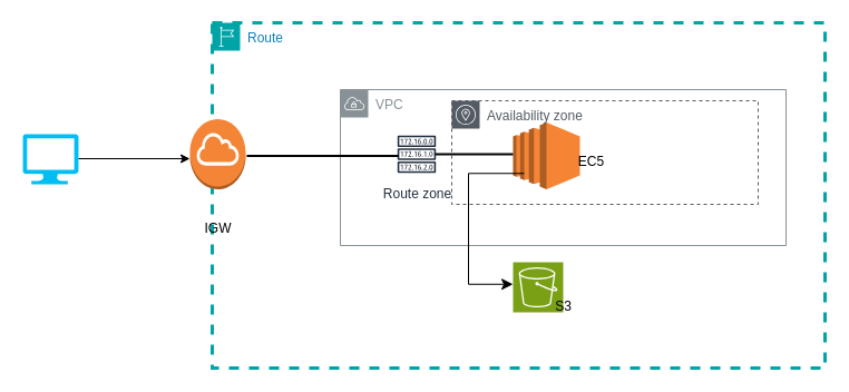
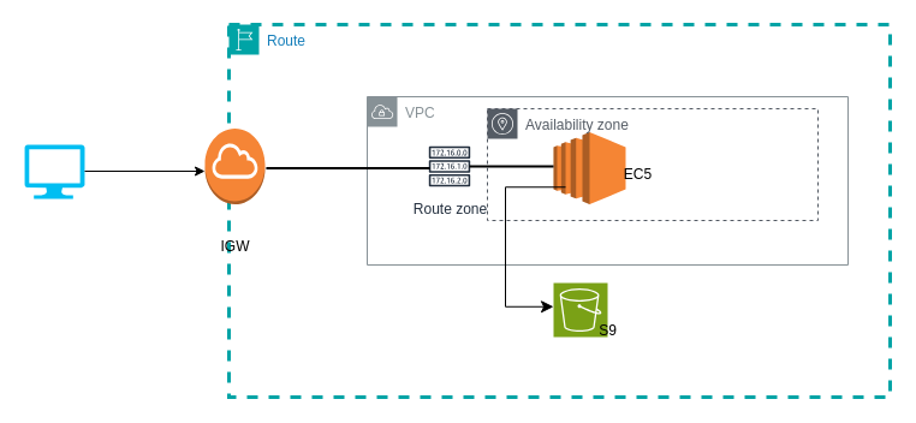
  <mxCell id="0" />
  <mxCell id="1" parent="0" />
  <mxCell id="2" value="Route" style="points=[[0,0],[0.25,0],[0.5,0],[0.75,0],[1,0],[1,0.25],[1,0.5],[1,0.75],[1,1],[0.75,1],[0.5,1],[0.25,1],[0,1],[0,0.75],[0,0.5],[0,0.25]];outlineConnect=0;gradientColor=none;html=1;whiteSpace=wrap;fontSize=12;fontStyle=0;container=1;pointerEvents=0;collapsible=0;recursiveResize=0;shape=mxgraph.aws4.group;grIcon=mxgraph.aws4.group_region;strokeColor=#00A4A6;fillColor=none;verticalAlign=top;align=left;spacingLeft=30;fontColor=#147EBA;dashed=1;strokeWidth=3;" vertex="1" parent="1"><mxGeometry x="190" y="20" width="550" height="310" as="geometry" /></mxCell>
  <mxCell id="3" value="VPC" style="sketch=0;outlineConnect=0;gradientColor=none;html=1;whiteSpace=wrap;fontSize=12;fontStyle=0;shape=mxgraph.aws4.group;grIcon=mxgraph.aws4.group_vpc;strokeColor=#879196;fillColor=none;verticalAlign=top;align=left;spacingLeft=30;fontColor=#879196;dashed=0;" vertex="1" parent="2"><mxGeometry x="115" y="60" width="400" height="140" as="geometry" /></mxCell>
  <mxCell id="4" value="" style="outlineConnect=0;dashed=0;verticalLabelPosition=bottom;verticalAlign=top;align=center;html=1;shape=mxgraph.aws3.ec2;fillColor=#F58534;gradientColor=none;" vertex="1" parent="2"><mxGeometry x="270" y="89.5" width="60" height="60" as="geometry" /></mxCell>
  <mxCell id="5" value="" style="sketch=0;points=[[0,0,0],[0.25,0,0],[0.5,0,0],[0.75,0,0],[1,0,0],[0,1,0],[0.25,1,0],[0.5,1,0],[0.75,1,0],[1,1,0],[0,0.25,0],[0,0.5,0],[0,0.75,0],[1,0.25,0],[1,0.5,0],[1,0.75,0]];outlineConnect=0;fontColor=#232F3E;fillColor=#7AA116;strokeColor=#ffffff;dashed=0;verticalLabelPosition=bottom;verticalAlign=top;align=center;html=1;fontSize=12;fontStyle=0;aspect=fixed;shape=mxgraph.aws4.resourceIcon;resIcon=mxgraph.aws4.s3;" vertex="1" parent="2"><mxGeometry x="270" y="215.06" width="45" height="45" as="geometry" /></mxCell>
  <mxCell id="6" value="" style="outlineConnect=0;dashed=0;verticalLabelPosition=bottom;verticalAlign=top;align=center;html=1;shape=mxgraph.aws3.internet_gateway;fillColor=#F58536;gradientColor=none;" vertex="1" parent="2"><mxGeometry x="-20" y="86.5" width="50" height="63" as="geometry" /></mxCell>
  <mxCell id="7" value="Route zone" style="sketch=0;outlineConnect=0;fontColor=#232F3E;gradientColor=none;strokeColor=#232F3E;fillColor=#ffffff;dashed=0;verticalLabelPosition=bottom;verticalAlign=top;align=center;html=1;fontSize=12;fontStyle=0;aspect=fixed;shape=mxgraph.aws4.resourceIcon;resIcon=mxgraph.aws4.route_table;" vertex="1" parent="2"><mxGeometry x="162" y="96.5" width="43" height="43" as="geometry" /></mxCell>
  <mxCell id="8" value="" style="edgeStyle=elbowEdgeStyle;elbow=horizontal;endArrow=classic;html=1;curved=0;rounded=0;endSize=8;startSize=8;" edge="1" parent="2"><mxGeometry width="50" height="50" relative="1" as="geometry"><mxPoint x="280" y="135.25" as="sourcePoint" /><mxPoint x="270" y="234.75" as="targetPoint" /><Array as="points"><mxPoint x="230" y="172.25" /></Array></mxGeometry></mxCell>
  <mxCell id="9" value="" style="line;strokeWidth=2;direction=south;html=1;rotation=-90;" vertex="1" parent="2"><mxGeometry x="94" y="51.44" width="10" height="136.12" as="geometry" /></mxCell>
  <mxCell id="10" value="EC5" style="text;html=1;align=center;verticalAlign=middle;resizable=0;points=[];autosize=1;strokeColor=none;fillColor=none;" vertex="1" parent="2"><mxGeometry x="315" y="109.5" width="50" height="30" as="geometry" /></mxCell>
- <mxCell id="11" value="S3" style="text;html=1;align=center;verticalAlign=middle;resizable=0;points=[];autosize=1;strokeColor=none;fillColor=none;" vertex="1" parent="2"><mxGeometry x="295" y="240" width="40" height="30" as="geometry" /></mxCell>
+ <mxCell id="11" value="S9" style="text;html=1;align=center;verticalAlign=middle;resizable=0;points=[];autosize=1;strokeColor=none;fillColor=none;" vertex="1" parent="2"><mxGeometry x="295" y="240" width="40" height="30" as="geometry" /></mxCell>
  <mxCell id="12" value="IGW" style="text;html=1;align=center;verticalAlign=middle;resizable=0;points=[];autosize=1;strokeColor=none;fillColor=none;" vertex="1" parent="2"><mxGeometry x="-20" y="170" width="50" height="30" as="geometry" /></mxCell>
  <mxCell id="13" value="" style="line;strokeWidth=2;html=1;" vertex="1" parent="2"><mxGeometry x="200" y="63" width="70" height="110" as="geometry" /></mxCell>
  <mxCell id="14" value="Availability zone" style="sketch=0;outlineConnect=0;gradientColor=none;html=1;whiteSpace=wrap;fontSize=12;fontStyle=0;shape=mxgraph.aws4.group;grIcon=mxgraph.aws4.group_availability_zone;strokeColor=#545B64;fillColor=none;verticalAlign=top;align=left;spacingLeft=30;fontColor=#545B64;dashed=1;" vertex="1" parent="2"><mxGeometry x="215" y="70" width="275" height="93" as="geometry" /></mxCell>
  <mxCell id="15" value="" style="verticalLabelPosition=bottom;html=1;verticalAlign=top;align=center;strokeColor=none;fillColor=#00BEF2;shape=mxgraph.azure.computer;pointerEvents=1;" vertex="1" parent="1"><mxGeometry x="20" y="120" width="50" height="45" as="geometry" /></mxCell>
  <mxCell id="16" value="" style="edgeStyle=none;orthogonalLoop=1;jettySize=auto;html=1;rounded=0;" edge="1" parent="1"><mxGeometry width="100" relative="1" as="geometry"><mxPoint x="70" y="142" as="sourcePoint" /><mxPoint x="170" y="142" as="targetPoint" /><Array as="points" /></mxGeometry></mxCell>
